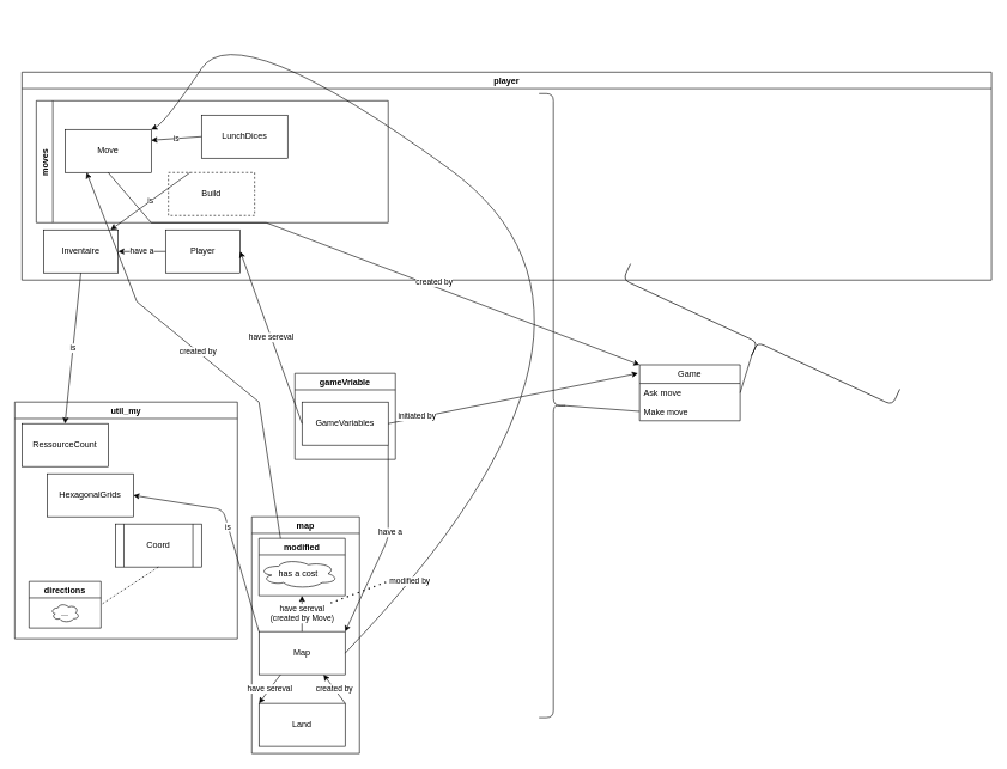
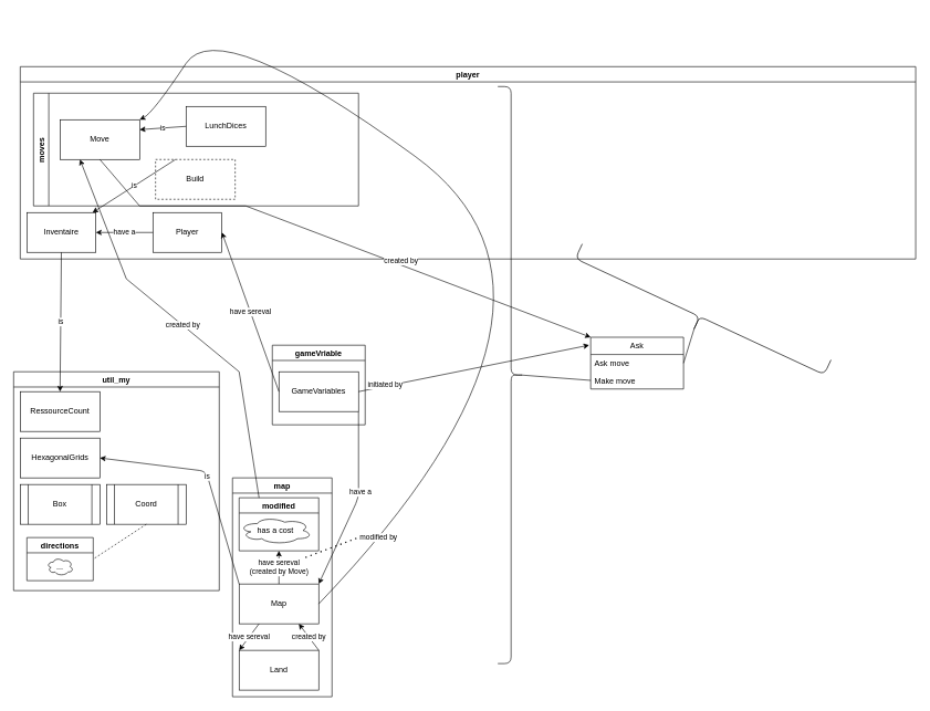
  <mxCell id="0" />
  <mxCell id="1" parent="0" />
  <mxCell id="2" value="map" style="swimlane;" parent="1" vertex="1"><mxGeometry x="350" y="720" width="150" height="330" as="geometry" /></mxCell>
  <mxCell id="3" value="Map" style="whiteSpace=wrap;html=1;" parent="2" vertex="1"><mxGeometry x="10" y="160" width="120" height="60" as="geometry" /></mxCell>
  <mxCell id="4" value="modified" style="swimlane;" parent="2" vertex="1"><mxGeometry x="10" y="30" width="120" height="80" as="geometry" /></mxCell>
  <mxCell id="5" value="has a cost" style="ellipse;shape=cloud;whiteSpace=wrap;html=1;" parent="4" vertex="1"><mxGeometry y="28.5" width="110" height="41.5" as="geometry" /></mxCell>
  <mxCell id="6" value="have sereval &lt;br&gt;(created by Move)" style="endArrow=classic;html=1;exitX=0.5;exitY=0;exitDx=0;exitDy=0;entryX=0.5;entryY=1;entryDx=0;entryDy=0;" parent="2" source="3" target="4" edge="1"><mxGeometry width="50" height="50" relative="1" as="geometry"><mxPoint y="-90" as="sourcePoint" /><mxPoint x="80" y="-140" as="targetPoint" /></mxGeometry></mxCell>
  <mxCell id="7" value="have sereval" style="endArrow=classic;html=1;exitX=0.25;exitY=1;exitDx=0;exitDy=0;entryX=0;entryY=0;entryDx=0;entryDy=0;" parent="2" source="3" target="8" edge="1"><mxGeometry width="50" height="50" relative="1" as="geometry"><mxPoint x="60" y="-190" as="sourcePoint" /><mxPoint x="70" y="260" as="targetPoint" /></mxGeometry></mxCell>
  <mxCell id="8" value="Land" style="whiteSpace=wrap;html=1;" parent="2" vertex="1"><mxGeometry x="10" y="260" width="120" height="60" as="geometry" /></mxCell>
  <mxCell id="9" value="created by" style="endArrow=classic;html=1;exitX=1;exitY=0;exitDx=0;exitDy=0;entryX=0.75;entryY=1;entryDx=0;entryDy=0;" parent="2" source="8" target="3" edge="1"><mxGeometry width="50" height="50" relative="1" as="geometry"><mxPoint x="220" y="230" as="sourcePoint" /><mxPoint x="220" y="270" as="targetPoint" /></mxGeometry></mxCell>
  <mxCell id="10" value="player" style="swimlane;" parent="1" vertex="1"><mxGeometry x="30" y="100" width="1350" height="290" as="geometry" /></mxCell>
  <mxCell id="11" value="Player" style="whiteSpace=wrap;html=1;" parent="10" vertex="1"><mxGeometry x="200" y="220" width="104" height="60" as="geometry" /></mxCell>
- <mxCell id="12" value="Inventaire" style="whiteSpace=wrap;html=1;" parent="10" vertex="1"><mxGeometry x="30" y="220" width="104" height="60" as="geometry" /></mxCell>
+ <mxCell id="12" value="Inventaire" style="whiteSpace=wrap;html=1;" parent="10" vertex="1"><mxGeometry x="10" y="220" width="104" height="60" as="geometry" /></mxCell>
  <mxCell id="13" value="have a" style="endArrow=classic;html=1;exitX=0;exitY=0.5;exitDx=0;exitDy=0;entryX=1;entryY=0.5;entryDx=0;entryDy=0;" parent="10" source="11" target="12" edge="1"><mxGeometry width="50" height="50" relative="1" as="geometry"><mxPoint x="290" y="250" as="sourcePoint" /><mxPoint x="340" y="200" as="targetPoint" /></mxGeometry></mxCell>
  <mxCell id="14" value="moves" style="swimlane;horizontal=0;" parent="10" vertex="1"><mxGeometry x="20" y="40" width="490" height="170" as="geometry" /></mxCell>
  <mxCell id="15" value="Build" style="rounded=0;whiteSpace=wrap;html=1;dashed=1;" parent="14" vertex="1"><mxGeometry x="184" y="100" width="120" height="60" as="geometry" /></mxCell>
  <mxCell id="16" value="LunchDices" style="rounded=0;whiteSpace=wrap;html=1;" parent="14" vertex="1"><mxGeometry x="230" y="20" width="120" height="60" as="geometry" /></mxCell>
  <mxCell id="17" value="Move" style="rounded=0;whiteSpace=wrap;html=1;" parent="14" vertex="1"><mxGeometry x="40" y="40" width="120" height="60" as="geometry" /></mxCell>
  <mxCell id="18" value="is" style="endArrow=classic;html=1;exitX=0;exitY=0.5;exitDx=0;exitDy=0;entryX=1;entryY=0.25;entryDx=0;entryDy=0;" parent="14" source="16" target="17" edge="1"><mxGeometry width="50" height="50" relative="1" as="geometry"><mxPoint x="52.0" y="260.0" as="sourcePoint" /><mxPoint x="100" y="170" as="targetPoint" /></mxGeometry></mxCell>
  <mxCell id="19" value="is" style="endArrow=classic;html=1;exitX=0.25;exitY=0;exitDx=0;exitDy=0;" parent="14" source="15" target="12" edge="1"><mxGeometry width="50" height="50" relative="1" as="geometry"><mxPoint x="110" y="110" as="sourcePoint" /><mxPoint x="110" y="80" as="targetPoint" /></mxGeometry></mxCell>
  <mxCell id="20" value="util_my" style="swimlane;" parent="1" vertex="1"><mxGeometry x="20" y="560" width="310" height="330" as="geometry" /></mxCell>
  <mxCell id="21" value="RessourceCount" style="rounded=0;whiteSpace=wrap;html=1;" parent="20" vertex="1"><mxGeometry x="10" y="30" width="120" height="60" as="geometry" /></mxCell>
- <mxCell id="22" value="HexagonalGrids" style="rounded=0;whiteSpace=wrap;html=1;" parent="20" vertex="1"><mxGeometry x="45" y="100" width="120" height="60" as="geometry" /></mxCell>
+ <mxCell id="22" value="HexagonalGrids" style="rounded=0;whiteSpace=wrap;html=1;" parent="20" vertex="1"><mxGeometry x="10" y="100" width="120" height="60" as="geometry" /></mxCell>
+ <mxCell id="23" value="Box" style="shape=process;whiteSpace=wrap;html=1;backgroundOutline=1;" parent="20" vertex="1"><mxGeometry x="10" y="170" width="120" height="60" as="geometry" /></mxCell>
  <mxCell id="24" value="Coord" style="shape=process;whiteSpace=wrap;html=1;backgroundOutline=1;" parent="20" vertex="1"><mxGeometry x="140" y="170" width="120" height="60" as="geometry" /></mxCell>
  <mxCell id="25" value="directions" style="swimlane;" parent="20" vertex="1"><mxGeometry x="20" y="250" width="100" height="65" as="geometry" /></mxCell>
  <mxCell id="26" value="..." style="ellipse;shape=cloud;whiteSpace=wrap;html=1;" parent="25" vertex="1"><mxGeometry x="30" y="30" width="40" height="27.5" as="geometry" /></mxCell>
  <mxCell id="27" value="" style="endArrow=none;dashed=1;html=1;exitX=0.5;exitY=1;exitDx=0;exitDy=0;entryX=1;entryY=0.5;entryDx=0;entryDy=0;" parent="20" source="24" target="25" edge="1"><mxGeometry width="50" height="50" relative="1" as="geometry"><mxPoint x="200" y="170" as="sourcePoint" /><mxPoint x="250" y="120" as="targetPoint" /></mxGeometry></mxCell>
  <mxCell id="28" value="is" style="endArrow=classic;html=1;exitX=0.5;exitY=1;exitDx=0;exitDy=0;entryX=0.5;entryY=0;entryDx=0;entryDy=0;" parent="1" source="12" target="21" edge="1"><mxGeometry width="50" height="50" relative="1" as="geometry"><mxPoint x="340" y="610" as="sourcePoint" /><mxPoint x="390" y="560" as="targetPoint" /></mxGeometry></mxCell>
  <mxCell id="29" value="is" style="endArrow=classic;html=1;exitX=0;exitY=0;exitDx=0;exitDy=0;entryX=1;entryY=0.5;entryDx=0;entryDy=0;" parent="1" source="3" target="22" edge="1"><mxGeometry width="50" height="50" relative="1" as="geometry"><mxPoint x="102" y="450" as="sourcePoint" /><mxPoint x="110" y="600" as="targetPoint" /><Array as="points"><mxPoint x="310" y="710" /></Array></mxGeometry></mxCell>
  <mxCell id="30" value="gameVriable" style="swimlane;" parent="1" vertex="1"><mxGeometry x="410" y="520" width="140" height="120" as="geometry" /></mxCell>
  <mxCell id="31" value="GameVariables" style="rounded=0;whiteSpace=wrap;html=1;" parent="30" vertex="1"><mxGeometry x="10" y="40" width="120" height="60" as="geometry" /></mxCell>
  <mxCell id="32" value="have a" style="endArrow=classic;html=1;exitX=1;exitY=1;exitDx=0;exitDy=0;entryX=1;entryY=0;entryDx=0;entryDy=0;" parent="1" source="31" target="3" edge="1"><mxGeometry x="-0.109" y="3" width="50" height="50" relative="1" as="geometry"><mxPoint x="640" y="410" as="sourcePoint" /><mxPoint x="270" y="600" as="targetPoint" /><Array as="points"><mxPoint x="540" y="750" /></Array><mxPoint as="offset" /></mxGeometry></mxCell>
  <mxCell id="33" value="have sereval" style="endArrow=classic;html=1;exitX=0;exitY=0.5;exitDx=0;exitDy=0;entryX=1;entryY=0.5;entryDx=0;entryDy=0;" parent="1" source="31" target="11" edge="1"><mxGeometry width="50" height="50" relative="1" as="geometry"><mxPoint x="470" y="380" as="sourcePoint" /><mxPoint x="600" y="520" as="targetPoint" /></mxGeometry></mxCell>
  <mxCell id="34" value="created by" style="edgeStyle=none;rounded=0;orthogonalLoop=1;jettySize=auto;html=1;exitX=0.25;exitY=0;exitDx=0;exitDy=0;entryX=0.25;entryY=1;entryDx=0;entryDy=0;" parent="1" source="4" target="17" edge="1"><mxGeometry relative="1" as="geometry"><mxPoint x="320" y="490" as="sourcePoint" /><mxPoint x="250" y="460" as="targetPoint" /><Array as="points"><mxPoint x="360" y="560" /><mxPoint x="190" y="420" /></Array></mxGeometry></mxCell>
  <mxCell id="35" value="modified by" style="curved=1;endArrow=classic;html=1;exitX=1;exitY=0.5;exitDx=0;exitDy=0;entryX=1;entryY=0;entryDx=0;entryDy=0;" parent="1" source="3" target="17" edge="1"><mxGeometry x="-0.828" y="4" width="50" height="50" relative="1" as="geometry"><mxPoint x="530" y="440" as="sourcePoint" /><mxPoint x="220" y="480" as="targetPoint" /><Array as="points"><mxPoint x="920" y="450" /><mxPoint x="330" y="20" /><mxPoint x="230" y="170" /></Array><mxPoint as="offset" /></mxGeometry></mxCell>
  <mxCell id="36" value="" style="endArrow=none;dashed=1;html=1;dashPattern=1 3;strokeWidth=2;" parent="1" edge="1"><mxGeometry width="50" height="50" relative="1" as="geometry"><mxPoint x="460" y="840" as="sourcePoint" /><mxPoint x="540" y="810" as="targetPoint" /></mxGeometry></mxCell>
  <mxCell id="37" value="initiated by" style="endArrow=classic;html=1;exitX=1;exitY=0.5;exitDx=0;exitDy=0;entryX=-0.016;entryY=0.153;entryDx=0;entryDy=0;entryPerimeter=0;" parent="1" source="31" target="38" edge="1"><mxGeometry x="-0.768" y="2" width="50" height="50" relative="1" as="geometry"><mxPoint x="580" y="510" as="sourcePoint" /><mxPoint x="860" y="470" as="targetPoint" /><mxPoint as="offset" /></mxGeometry></mxCell>
- <mxCell id="38" value="Game" style="swimlane;fontStyle=0;childLayout=stackLayout;horizontal=1;startSize=26;horizontalStack=0;resizeParent=1;resizeParentMax=0;resizeLast=0;collapsible=1;marginBottom=0;" parent="1" vertex="1"><mxGeometry x="890" y="508" width="140" height="78" as="geometry" /></mxCell>
+ <mxCell id="38" value="Ask" style="swimlane;fontStyle=0;childLayout=stackLayout;horizontal=1;startSize=26;horizontalStack=0;resizeParent=1;resizeParentMax=0;resizeLast=0;collapsible=1;marginBottom=0;" parent="1" vertex="1"><mxGeometry x="890" y="508" width="140" height="78" as="geometry" /></mxCell>
  <mxCell id="39" value="Ask move" style="text;strokeColor=none;fillColor=none;align=left;verticalAlign=top;spacingLeft=4;spacingRight=4;overflow=hidden;rotatable=0;points=[[0,0.5],[1,0.5]];portConstraint=eastwest;" parent="38" vertex="1"><mxGeometry y="26" width="140" height="26" as="geometry" /></mxCell>
  <mxCell id="40" value="Make move" style="text;strokeColor=none;fillColor=none;align=left;verticalAlign=top;spacingLeft=4;spacingRight=4;overflow=hidden;rotatable=0;points=[[0,0.5],[1,0.5]];portConstraint=eastwest;" parent="38" vertex="1"><mxGeometry y="52" width="140" height="26" as="geometry" /></mxCell>
  <mxCell id="41" value="" style="shape=curlyBracket;whiteSpace=wrap;html=1;rounded=1;flipH=1;" parent="1" vertex="1"><mxGeometry x="750" y="130" width="40" height="870" as="geometry" /></mxCell>
  <mxCell id="42" value="" style="shape=curlyBracket;whiteSpace=wrap;html=1;rounded=1;rotation=-65;" parent="1" vertex="1"><mxGeometry x="1030" y="270" width="48.94" height="413.75" as="geometry" /></mxCell>
  <mxCell id="43" value="" style="endArrow=none;html=1;entryX=0;entryY=0.5;entryDx=0;entryDy=0;exitX=0.1;exitY=0.5;exitDx=0;exitDy=0;exitPerimeter=0;" parent="1" source="41" target="40" edge="1"><mxGeometry width="50" height="50" relative="1" as="geometry"><mxPoint x="790" y="565" as="sourcePoint" /><mxPoint x="970" y="520" as="targetPoint" /></mxGeometry></mxCell>
  <mxCell id="44" value="" style="endArrow=none;html=1;entryX=0.1;entryY=0.5;entryDx=0;entryDy=0;entryPerimeter=0;exitX=1;exitY=0.5;exitDx=0;exitDy=0;" parent="1" source="39" target="42" edge="1"><mxGeometry width="50" height="50" relative="1" as="geometry"><mxPoint x="920" y="570" as="sourcePoint" /><mxPoint x="970" y="520" as="targetPoint" /></mxGeometry></mxCell>
  <mxCell id="45" value="created by" style="edgeStyle=none;rounded=0;orthogonalLoop=1;jettySize=auto;html=1;exitX=0.5;exitY=1;exitDx=0;exitDy=0;entryX=0;entryY=0;entryDx=0;entryDy=0;" parent="1" source="17" target="38" edge="1"><mxGeometry x="0.236" y="6" relative="1" as="geometry"><mxPoint x="130" y="270" as="sourcePoint" /><mxPoint x="650" y="520" as="targetPoint" /><Array as="points"><mxPoint x="210" y="310" /><mxPoint x="370" y="310" /></Array><mxPoint as="offset" /></mxGeometry></mxCell>
